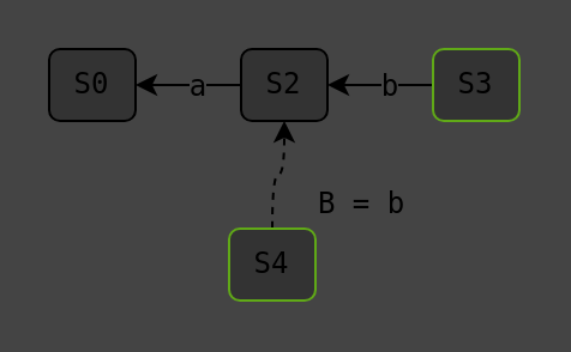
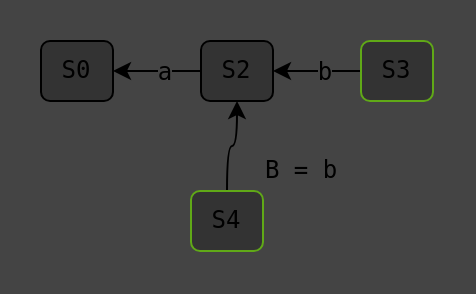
  <mxCell id="0" />
  <mxCell id="1" parent="0" />
  <mxCell id="2" value="&lt;div style=&quot;&quot;&gt;S0&lt;/div&gt;" style="rounded=1;whiteSpace=wrap;html=1;fontFamily=monospace;align=center;spacing=7;verticalAlign=middle;spacingTop=0;fillColor=#333333;" parent="1" vertex="1"><mxGeometry x="20" y="20" width="36" height="30" as="geometry" /></mxCell>
  <mxCell id="3" style="edgeStyle=orthogonalEdgeStyle;rounded=0;orthogonalLoop=1;jettySize=auto;html=1;fontFamily=monospace;fontSize=12;fontColor=default;labelBackgroundColor=#444444;resizable=0;" parent="1" source="5" target="2" edge="1"><mxGeometry relative="1" as="geometry" /></mxCell>
  <mxCell id="4" value="a" style="edgeLabel;html=1;align=center;verticalAlign=middle;resizable=0;points=[];rounded=0;strokeColor=default;spacing=10;fontFamily=monospace;fontSize=12;fontColor=default;labelBackgroundColor=#444444;fillColor=default;gradientColor=none;" parent="3" vertex="1" connectable="0"><mxGeometry x="-0.136" y="2" relative="1" as="geometry"><mxPoint y="-2" as="offset" /></mxGeometry></mxCell>
  <mxCell id="5" value="&lt;div style=&quot;&quot;&gt;S2&lt;/div&gt;" style="rounded=1;whiteSpace=wrap;html=1;fontFamily=monospace;align=center;spacing=7;verticalAlign=middle;spacingTop=0;fillColor=#333333;strokeColor=default;fontSize=12;fontColor=default;" parent="1" vertex="1"><mxGeometry x="100" y="20" width="36" height="30" as="geometry" /></mxCell>
  <mxCell id="6" style="edgeStyle=orthogonalEdgeStyle;rounded=0;orthogonalLoop=1;jettySize=auto;html=1;fontFamily=monospace;fontSize=12;fontColor=default;labelBackgroundColor=#444444;resizable=0;" parent="1" source="8" target="5" edge="1"><mxGeometry relative="1" as="geometry" /></mxCell>
  <mxCell id="7" value="b" style="edgeLabel;html=1;align=center;verticalAlign=middle;resizable=0;points=[];rounded=0;strokeColor=default;spacing=10;fontFamily=monospace;fontSize=12;fontColor=default;labelBackgroundColor=#444444;fillColor=default;gradientColor=none;" parent="6" vertex="1" connectable="0"><mxGeometry x="-0.182" y="2" relative="1" as="geometry"><mxPoint x="-1" y="-2" as="offset" /></mxGeometry></mxCell>
  <mxCell id="8" value="&lt;div style=&quot;&quot;&gt;S3&lt;/div&gt;" style="rounded=1;whiteSpace=wrap;html=1;fontFamily=monospace;align=center;spacing=7;verticalAlign=middle;spacingTop=0;fillColor=#333333;strokeColor=#60A917;fontSize=12;fontColor=default;" parent="1" vertex="1"><mxGeometry x="180" y="20" width="36" height="30" as="geometry" /></mxCell>
- <mxCell id="9" style="edgeStyle=orthogonalEdgeStyle;rounded=0;orthogonalLoop=1;jettySize=auto;html=1;fontFamily=monospace;fontSize=12;fontColor=default;labelBackgroundColor=#444444;resizable=0;curved=1;dashed=1;" parent="1" source="11" target="5" edge="1"><mxGeometry relative="1" as="geometry" /></mxCell>
+ <mxCell id="9" style="edgeStyle=orthogonalEdgeStyle;rounded=0;orthogonalLoop=1;jettySize=auto;html=1;fontFamily=monospace;fontSize=12;fontColor=default;labelBackgroundColor=#444444;resizable=0;curved=1;" parent="1" source="11" target="5" edge="1"><mxGeometry relative="1" as="geometry" /></mxCell>
  <mxCell id="10" value="B = b" style="edgeLabel;html=1;align=center;verticalAlign=middle;resizable=0;points=[];rounded=0;strokeColor=default;spacingTop=0;spacing=10;fontFamily=monospace;fontSize=12;fontColor=default;fillColor=default;labelBackgroundColor=#444444;gradientColor=none;" parent="9" vertex="1" connectable="0"><mxGeometry x="-0.197" y="-9" relative="1" as="geometry"><mxPoint x="27" y="9" as="offset" /></mxGeometry></mxCell>
  <mxCell id="11" value="&lt;div style=&quot;&quot;&gt;S4&lt;/div&gt;" style="rounded=1;whiteSpace=wrap;html=1;fontFamily=monospace;align=center;spacing=7;verticalAlign=middle;spacingTop=0;fillColor=#333333;strokeColor=#60A917;fontSize=12;fontColor=default;" parent="1" vertex="1"><mxGeometry x="95" y="95" width="36" height="30" as="geometry" /></mxCell>
